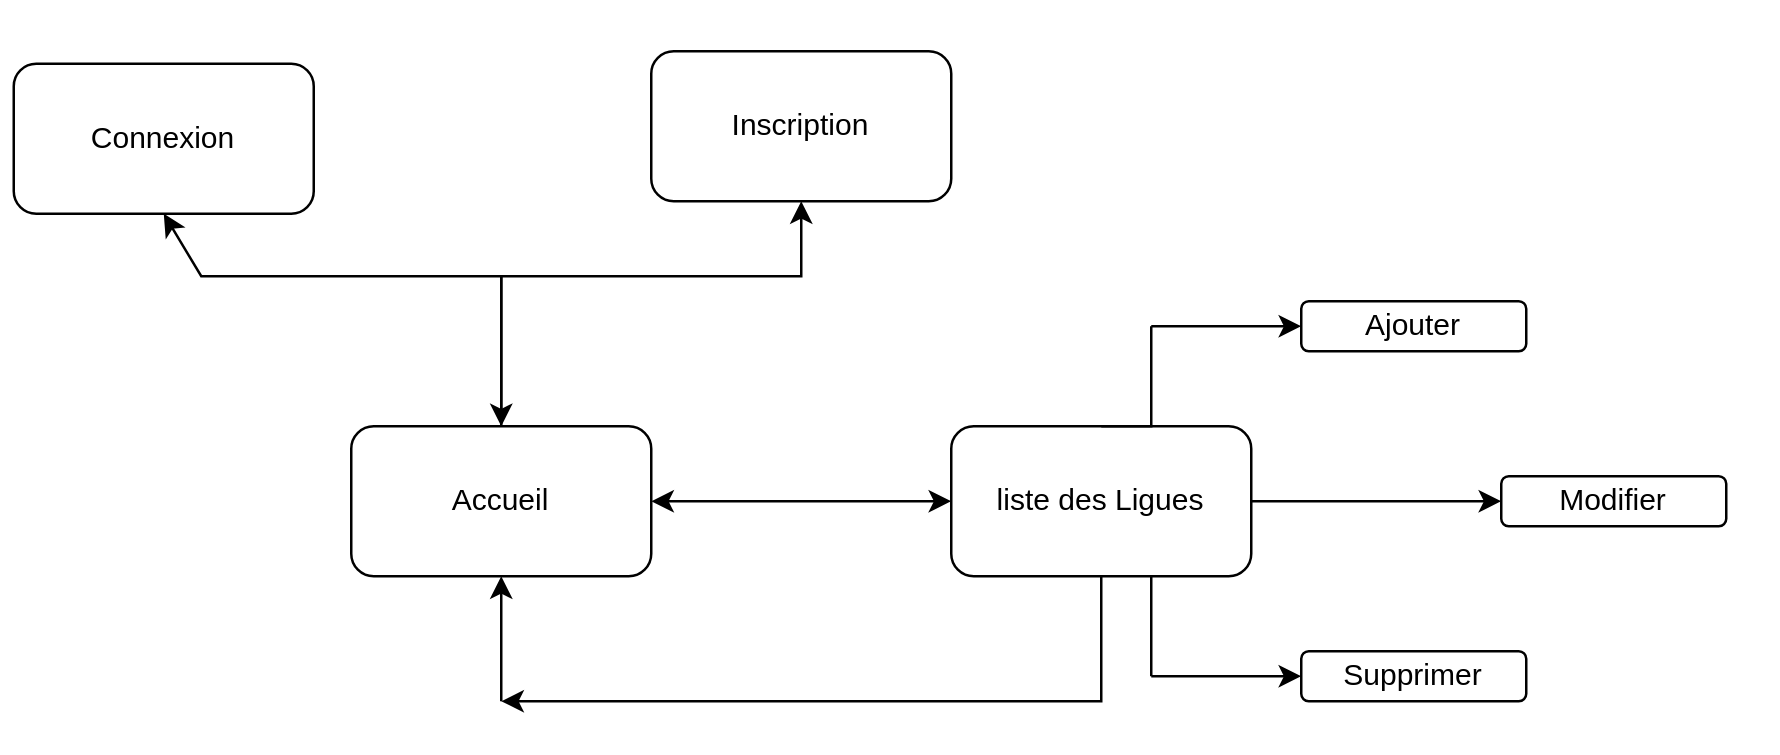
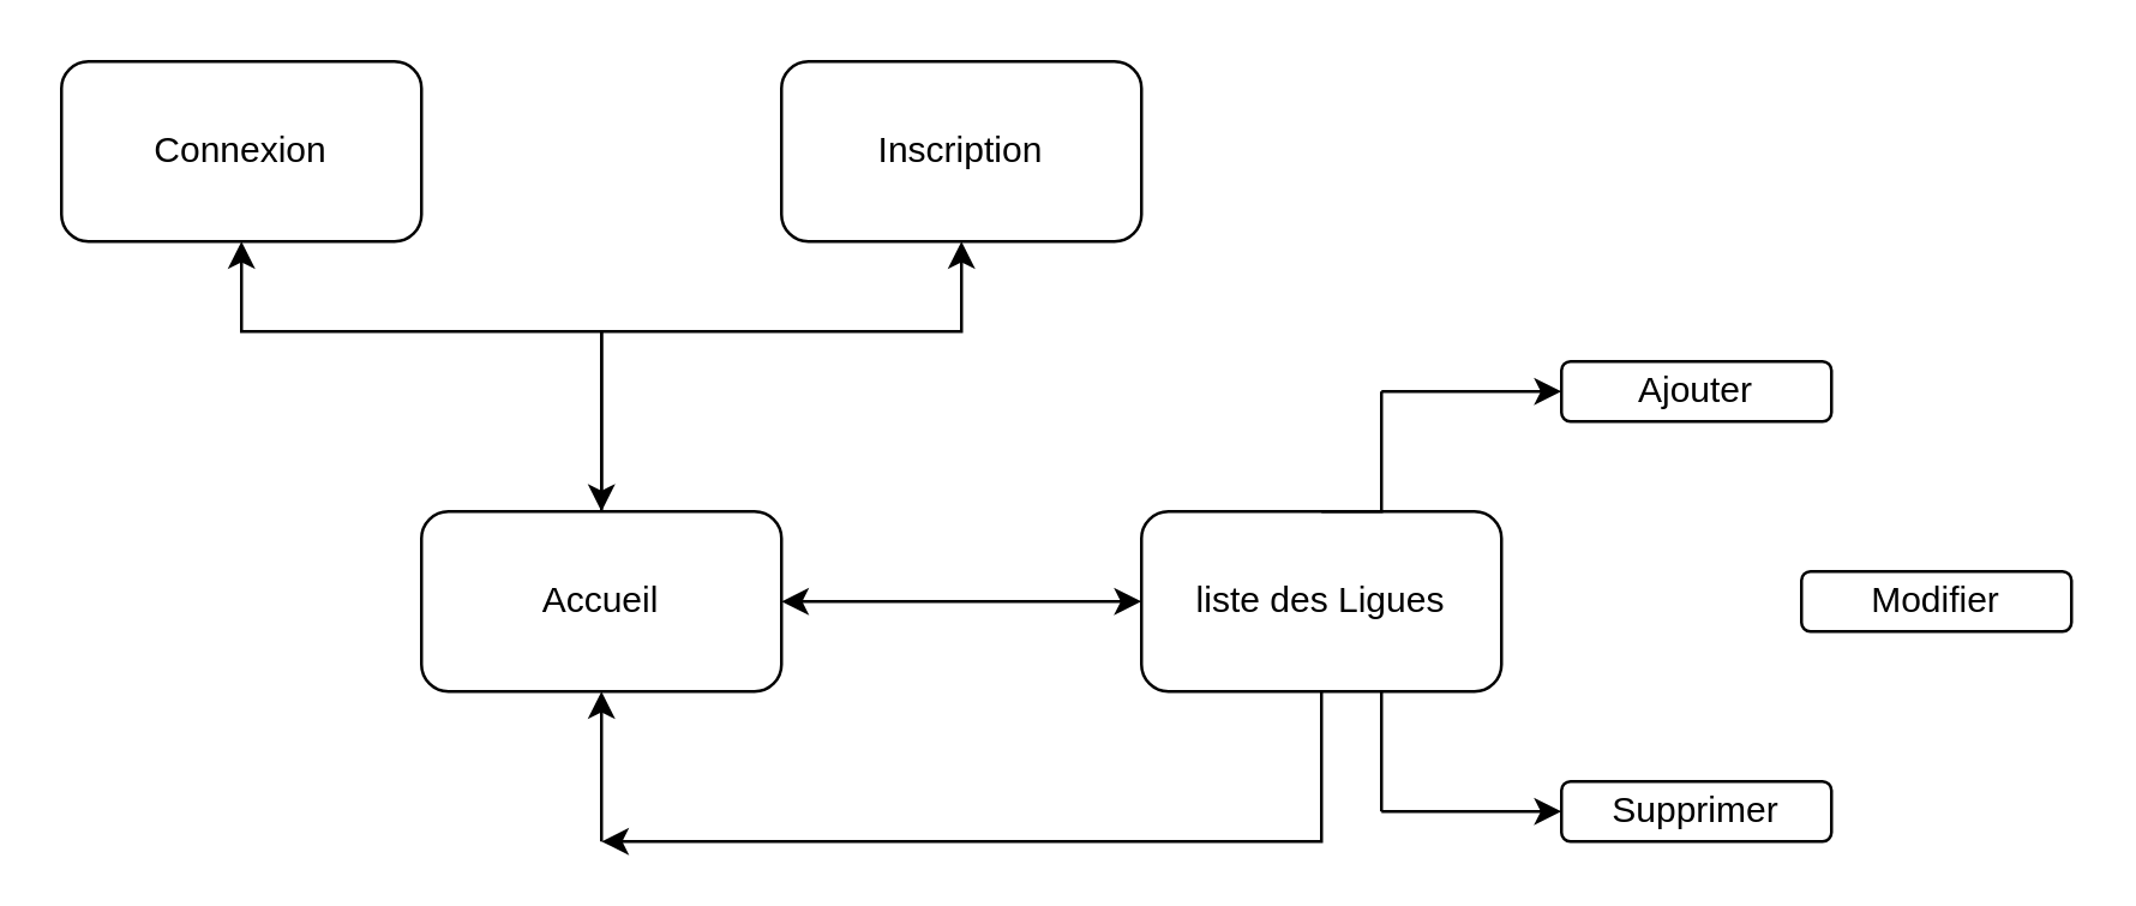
  <mxCell id="0" />
  <mxCell id="1" parent="0" />
  <mxCell id="2" value="Accueil" style="rounded=1;whiteSpace=wrap;html=1;" vertex="1" parent="1"><mxGeometry x="140" y="170" width="120" height="60" as="geometry" /></mxCell>
- <mxCell id="3" value="Connexion" style="rounded=1;whiteSpace=wrap;html=1;" vertex="1" parent="1"><mxGeometry x="5" y="25" width="120" height="60" as="geometry" /></mxCell>
+ <mxCell id="3" value="Connexion" style="rounded=1;whiteSpace=wrap;html=1;" vertex="1" parent="1"><mxGeometry x="20" y="20" width="120" height="60" as="geometry" /></mxCell>
  <mxCell id="4" value="Inscription" style="rounded=1;whiteSpace=wrap;html=1;" vertex="1" parent="1"><mxGeometry x="260" y="20" width="120" height="60" as="geometry" /></mxCell>
  <mxCell id="5" value="liste des Ligues" style="rounded=1;whiteSpace=wrap;html=1;" vertex="1" parent="1"><mxGeometry x="380" y="170" width="120" height="60" as="geometry" /></mxCell>
  <mxCell id="6" value="" style="endArrow=none;startArrow=classic;html=1;rounded=0;exitX=0.5;exitY=1;exitDx=0;exitDy=0;entryX=0.5;entryY=0;entryDx=0;entryDy=0;" edge="1" parent="1" source="3" target="2"><mxGeometry width="50" height="50" relative="1" as="geometry"><mxPoint x="60" y="160" as="sourcePoint" /><mxPoint x="200" y="170" as="targetPoint" /><Array as="points"><mxPoint x="80" y="110" /><mxPoint x="200" y="110" /></Array></mxGeometry></mxCell>
  <mxCell id="7" value="" style="endArrow=classic;startArrow=classic;html=1;rounded=0;entryX=0.5;entryY=1;entryDx=0;entryDy=0;exitX=0.5;exitY=0;exitDx=0;exitDy=0;" edge="1" parent="1" source="2" target="4"><mxGeometry width="50" height="50" relative="1" as="geometry"><mxPoint x="190" y="250" as="sourcePoint" /><mxPoint x="240" y="200" as="targetPoint" /><Array as="points"><mxPoint x="200" y="110" /><mxPoint x="320" y="110" /></Array></mxGeometry></mxCell>
  <mxCell id="8" value="" style="endArrow=classic;html=1;rounded=0;entryX=0.5;entryY=1;entryDx=0;entryDy=0;" edge="1" parent="1" target="2"><mxGeometry width="50" height="50" relative="1" as="geometry"><mxPoint x="200" y="280" as="sourcePoint" /><mxPoint x="240" y="200" as="targetPoint" /></mxGeometry></mxCell>
  <mxCell id="9" value="" style="endArrow=classic;html=1;rounded=0;" edge="1" parent="1"><mxGeometry width="50" height="50" relative="1" as="geometry"><mxPoint x="200" y="280" as="sourcePoint" /><mxPoint x="200" y="280" as="targetPoint" /></mxGeometry></mxCell>
  <mxCell id="10" value="" style="endArrow=classic;html=1;rounded=0;exitX=0.5;exitY=1;exitDx=0;exitDy=0;" edge="1" parent="1" source="5"><mxGeometry width="50" height="50" relative="1" as="geometry"><mxPoint x="440" y="240" as="sourcePoint" /><mxPoint x="200" y="280" as="targetPoint" /><Array as="points"><mxPoint x="440" y="280" /></Array></mxGeometry></mxCell>
  <mxCell id="11" value="" style="endArrow=classic;startArrow=classic;html=1;rounded=0;entryX=0;entryY=0.5;entryDx=0;entryDy=0;exitX=1;exitY=0.5;exitDx=0;exitDy=0;" edge="1" parent="1" source="2" target="5"><mxGeometry width="50" height="50" relative="1" as="geometry"><mxPoint x="190" y="250" as="sourcePoint" /><mxPoint x="240" y="200" as="targetPoint" /></mxGeometry></mxCell>
  <mxCell id="12" value="Ajouter" style="rounded=1;whiteSpace=wrap;html=1;" vertex="1" parent="1"><mxGeometry x="520" y="120" width="90" height="20" as="geometry" /></mxCell>
  <mxCell id="13" value="Modifier" style="rounded=1;whiteSpace=wrap;html=1;" vertex="1" parent="1"><mxGeometry x="600" y="190" width="90" height="20" as="geometry" /></mxCell>
  <mxCell id="14" value="Supprimer" style="rounded=1;whiteSpace=wrap;html=1;" vertex="1" parent="1"><mxGeometry x="520" y="260" width="90" height="20" as="geometry" /></mxCell>
  <mxCell id="15" value="" style="endArrow=classic;html=1;rounded=0;entryX=0;entryY=0.5;entryDx=0;entryDy=0;" edge="1" parent="1" target="12"><mxGeometry width="50" height="50" relative="1" as="geometry"><mxPoint x="460" y="130" as="sourcePoint" /><mxPoint x="420" y="120" as="targetPoint" /><Array as="points" /></mxGeometry></mxCell>
  <mxCell id="16" value="" style="endArrow=none;html=1;rounded=0;exitX=0.5;exitY=0;exitDx=0;exitDy=0;" edge="1" parent="1" source="5"><mxGeometry width="50" height="50" relative="1" as="geometry"><mxPoint x="370" y="310" as="sourcePoint" /><mxPoint x="460" y="130" as="targetPoint" /><Array as="points"><mxPoint x="460" y="170" /><mxPoint x="460" y="150" /></Array></mxGeometry></mxCell>
  <mxCell id="17" value="" style="endArrow=none;html=1;rounded=0;" edge="1" parent="1"><mxGeometry width="50" height="50" relative="1" as="geometry"><mxPoint x="460" y="270" as="sourcePoint" /><mxPoint x="460" y="230" as="targetPoint" /></mxGeometry></mxCell>
  <mxCell id="18" value="" style="endArrow=classic;html=1;rounded=0;entryX=0;entryY=0.5;entryDx=0;entryDy=0;" edge="1" parent="1" target="14"><mxGeometry width="50" height="50" relative="1" as="geometry"><mxPoint x="460" y="270" as="sourcePoint" /><mxPoint x="420" y="260" as="targetPoint" /></mxGeometry></mxCell>
- <mxCell id="19" value="" style="endArrow=classic;html=1;rounded=0;entryX=0;entryY=0.5;entryDx=0;entryDy=0;exitX=1;exitY=0.5;exitDx=0;exitDy=0;" edge="1" parent="1" source="5" target="13"><mxGeometry width="50" height="50" relative="1" as="geometry"><mxPoint x="460" y="280" as="sourcePoint" /><mxPoint x="510" y="230" as="targetPoint" /></mxGeometry></mxCell>
